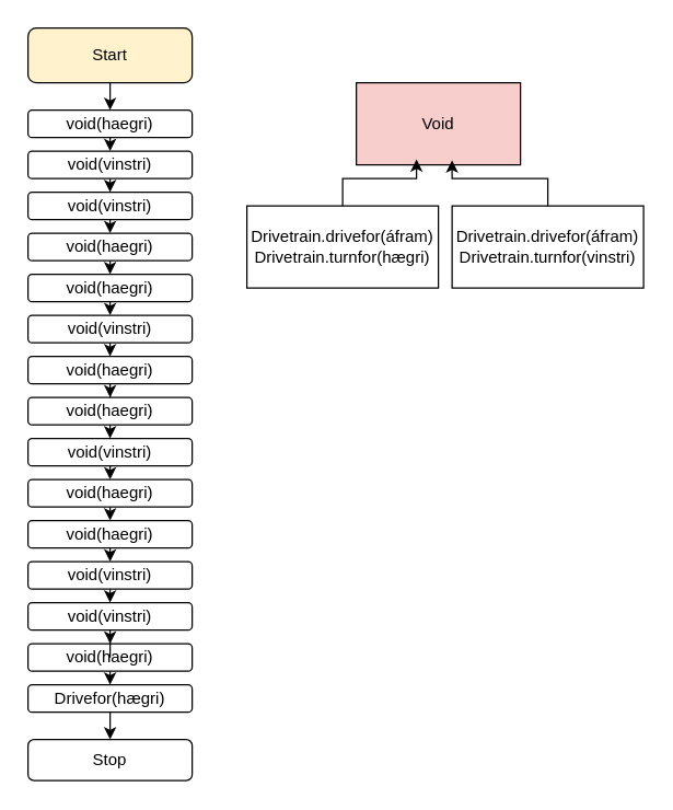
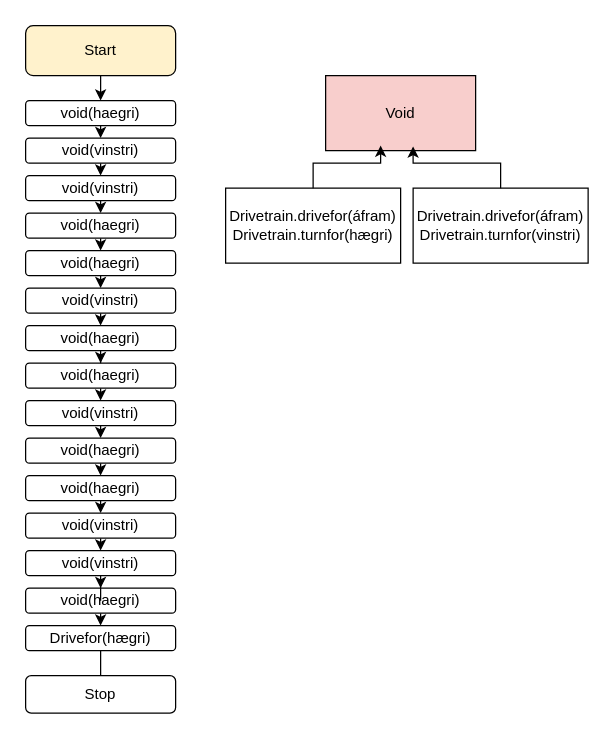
  <mxCell id="0" />
  <mxCell id="1" parent="0" />
  <mxCell id="2" style="edgeStyle=orthogonalEdgeStyle;rounded=0;orthogonalLoop=1;jettySize=auto;html=1;exitX=0.5;exitY=1;exitDx=0;exitDy=0;entryX=0.5;entryY=0;entryDx=0;entryDy=0;" edge="1" parent="1" source="3" target="11"><mxGeometry relative="1" as="geometry" /></mxCell>
  <mxCell id="3" value="Start" style="rounded=1;whiteSpace=wrap;html=1;fontSize=12;glass=0;strokeWidth=1;shadow=0;fillColor=#fff2cc;" parent="1" vertex="1"><mxGeometry x="20" y="20" width="120" height="40" as="geometry" /></mxCell>
  <mxCell id="4" value="Stop" style="rounded=1;whiteSpace=wrap;html=1;" vertex="1" parent="1"><mxGeometry x="20" y="540" width="120" height="30" as="geometry" /></mxCell>
  <mxCell id="5" value="Void" style="rounded=0;whiteSpace=wrap;html=1;fillColor=#f8cecc;" vertex="1" parent="1"><mxGeometry x="260" y="60" width="120" height="60" as="geometry" /></mxCell>
  <mxCell id="6" value="Drivetrain.drivefor(áfram)&lt;div&gt;Drivetrain.turnfor(hægri)&lt;/div&gt;" style="rounded=0;whiteSpace=wrap;html=1;" vertex="1" parent="1"><mxGeometry x="180" y="150" width="140" height="60" as="geometry" /></mxCell>
  <mxCell id="7" value="Drivetrain.drivefor(áfram)&lt;div&gt;Drivetrain.turnfor(vinstri)&lt;/div&gt;" style="rounded=0;whiteSpace=wrap;html=1;" vertex="1" parent="1"><mxGeometry x="330" y="150" width="140" height="60" as="geometry" /></mxCell>
  <mxCell id="8" style="edgeStyle=orthogonalEdgeStyle;rounded=0;orthogonalLoop=1;jettySize=auto;html=1;exitX=0.5;exitY=0;exitDx=0;exitDy=0;entryX=0.367;entryY=0.933;entryDx=0;entryDy=0;entryPerimeter=0;" edge="1" parent="1" source="6" target="5"><mxGeometry relative="1" as="geometry" /></mxCell>
  <mxCell id="9" style="edgeStyle=orthogonalEdgeStyle;rounded=0;orthogonalLoop=1;jettySize=auto;html=1;exitX=0.5;exitY=0;exitDx=0;exitDy=0;entryX=0.583;entryY=0.944;entryDx=0;entryDy=0;entryPerimeter=0;" edge="1" parent="1" source="7" target="5"><mxGeometry relative="1" as="geometry" /></mxCell>
  <mxCell id="10" style="edgeStyle=orthogonalEdgeStyle;rounded=0;orthogonalLoop=1;jettySize=auto;html=1;exitX=0.5;exitY=1;exitDx=0;exitDy=0;entryX=0.5;entryY=0;entryDx=0;entryDy=0;" edge="1" parent="1" source="11" target="13"><mxGeometry relative="1" as="geometry" /></mxCell>
  <mxCell id="11" value="void(haegri)" style="rounded=1;whiteSpace=wrap;html=1;" vertex="1" parent="1"><mxGeometry x="20" y="80" width="120" height="20" as="geometry" /></mxCell>
  <mxCell id="12" style="edgeStyle=orthogonalEdgeStyle;rounded=0;orthogonalLoop=1;jettySize=auto;html=1;exitX=0.5;exitY=1;exitDx=0;exitDy=0;entryX=0.5;entryY=0;entryDx=0;entryDy=0;" edge="1" parent="1" source="13" target="15"><mxGeometry relative="1" as="geometry" /></mxCell>
  <mxCell id="13" value="void(vinstri)" style="rounded=1;whiteSpace=wrap;html=1;" vertex="1" parent="1"><mxGeometry x="20" y="110" width="120" height="20" as="geometry" /></mxCell>
  <mxCell id="14" style="edgeStyle=orthogonalEdgeStyle;rounded=0;orthogonalLoop=1;jettySize=auto;html=1;exitX=0.5;exitY=1;exitDx=0;exitDy=0;entryX=0.5;entryY=0;entryDx=0;entryDy=0;" edge="1" parent="1" source="15" target="17"><mxGeometry relative="1" as="geometry" /></mxCell>
  <mxCell id="15" value="void(vinstri)" style="rounded=1;whiteSpace=wrap;html=1;" vertex="1" parent="1"><mxGeometry x="20" y="140" width="120" height="20" as="geometry" /></mxCell>
  <mxCell id="16" style="edgeStyle=orthogonalEdgeStyle;rounded=0;orthogonalLoop=1;jettySize=auto;html=1;exitX=0.5;exitY=1;exitDx=0;exitDy=0;entryX=0.5;entryY=0;entryDx=0;entryDy=0;" edge="1" parent="1" source="17" target="19"><mxGeometry relative="1" as="geometry" /></mxCell>
  <mxCell id="17" value="void(haegri)" style="rounded=1;whiteSpace=wrap;html=1;" vertex="1" parent="1"><mxGeometry x="20" y="170" width="120" height="20" as="geometry" /></mxCell>
  <mxCell id="18" style="edgeStyle=orthogonalEdgeStyle;rounded=0;orthogonalLoop=1;jettySize=auto;html=1;exitX=0.5;exitY=1;exitDx=0;exitDy=0;entryX=0.5;entryY=0;entryDx=0;entryDy=0;" edge="1" parent="1" source="19" target="21"><mxGeometry relative="1" as="geometry" /></mxCell>
  <mxCell id="19" value="void(haegri)" style="rounded=1;whiteSpace=wrap;html=1;" vertex="1" parent="1"><mxGeometry x="20" y="200" width="120" height="20" as="geometry" /></mxCell>
  <mxCell id="20" style="edgeStyle=orthogonalEdgeStyle;rounded=0;orthogonalLoop=1;jettySize=auto;html=1;exitX=0.5;exitY=1;exitDx=0;exitDy=0;entryX=0.5;entryY=0;entryDx=0;entryDy=0;" edge="1" parent="1" source="21" target="23"><mxGeometry relative="1" as="geometry" /></mxCell>
  <mxCell id="21" value="void(vinstri)" style="rounded=1;whiteSpace=wrap;html=1;" vertex="1" parent="1"><mxGeometry x="20" y="230" width="120" height="20" as="geometry" /></mxCell>
  <mxCell id="22" style="edgeStyle=orthogonalEdgeStyle;rounded=0;orthogonalLoop=1;jettySize=auto;html=1;exitX=0.5;exitY=1;exitDx=0;exitDy=0;" edge="1" parent="1" source="23" target="25"><mxGeometry relative="1" as="geometry" /></mxCell>
  <mxCell id="23" value="void(haegri)" style="rounded=1;whiteSpace=wrap;html=1;" vertex="1" parent="1"><mxGeometry x="20" y="260" width="120" height="20" as="geometry" /></mxCell>
  <mxCell id="24" style="edgeStyle=orthogonalEdgeStyle;rounded=0;orthogonalLoop=1;jettySize=auto;html=1;exitX=0.5;exitY=1;exitDx=0;exitDy=0;entryX=0.5;entryY=0;entryDx=0;entryDy=0;" edge="1" parent="1" source="25" target="27"><mxGeometry relative="1" as="geometry" /></mxCell>
  <mxCell id="25" value="void(haegri)" style="rounded=1;whiteSpace=wrap;html=1;" vertex="1" parent="1"><mxGeometry x="20" y="290" width="120" height="20" as="geometry" /></mxCell>
  <mxCell id="26" style="edgeStyle=orthogonalEdgeStyle;rounded=0;orthogonalLoop=1;jettySize=auto;html=1;exitX=0.5;exitY=1;exitDx=0;exitDy=0;entryX=0.5;entryY=0;entryDx=0;entryDy=0;" edge="1" parent="1" source="27" target="29"><mxGeometry relative="1" as="geometry" /></mxCell>
  <mxCell id="27" value="void(vinstri)" style="rounded=1;whiteSpace=wrap;html=1;" vertex="1" parent="1"><mxGeometry x="20" y="320" width="120" height="20" as="geometry" /></mxCell>
  <mxCell id="28" style="edgeStyle=orthogonalEdgeStyle;rounded=0;orthogonalLoop=1;jettySize=auto;html=1;exitX=0.5;exitY=1;exitDx=0;exitDy=0;entryX=0.5;entryY=0;entryDx=0;entryDy=0;" edge="1" parent="1" source="29" target="37"><mxGeometry relative="1" as="geometry" /></mxCell>
  <mxCell id="29" value="void(haegri)" style="rounded=1;whiteSpace=wrap;html=1;" vertex="1" parent="1"><mxGeometry x="20" y="350" width="120" height="20" as="geometry" /></mxCell>
  <mxCell id="30" style="edgeStyle=orthogonalEdgeStyle;rounded=0;orthogonalLoop=1;jettySize=auto;html=1;exitX=0.5;exitY=1;exitDx=0;exitDy=0;entryX=0.5;entryY=0;entryDx=0;entryDy=0;" edge="1" parent="1" source="31" target="39"><mxGeometry relative="1" as="geometry" /></mxCell>
  <mxCell id="31" value="void(haegri)" style="rounded=1;whiteSpace=wrap;html=1;" vertex="1" parent="1"><mxGeometry x="20" y="470" width="120" height="20" as="geometry" /></mxCell>
  <mxCell id="32" style="edgeStyle=orthogonalEdgeStyle;rounded=0;orthogonalLoop=1;jettySize=auto;html=1;exitX=0.5;exitY=1;exitDx=0;exitDy=0;" edge="1" parent="1" source="33" target="31"><mxGeometry relative="1" as="geometry" /></mxCell>
  <mxCell id="33" value="void(vinstri)" style="rounded=1;whiteSpace=wrap;html=1;" vertex="1" parent="1"><mxGeometry x="20" y="440" width="120" height="20" as="geometry" /></mxCell>
  <mxCell id="34" style="edgeStyle=orthogonalEdgeStyle;rounded=0;orthogonalLoop=1;jettySize=auto;html=1;exitX=0.5;exitY=1;exitDx=0;exitDy=0;entryX=0.5;entryY=0;entryDx=0;entryDy=0;" edge="1" parent="1" source="35" target="33"><mxGeometry relative="1" as="geometry" /></mxCell>
  <mxCell id="35" value="void(vinstri)" style="rounded=1;whiteSpace=wrap;html=1;" vertex="1" parent="1"><mxGeometry x="20" y="410" width="120" height="20" as="geometry" /></mxCell>
  <mxCell id="36" style="edgeStyle=orthogonalEdgeStyle;rounded=0;orthogonalLoop=1;jettySize=auto;html=1;exitX=0.5;exitY=1;exitDx=0;exitDy=0;entryX=0.5;entryY=0;entryDx=0;entryDy=0;" edge="1" parent="1" source="37" target="35"><mxGeometry relative="1" as="geometry" /></mxCell>
  <mxCell id="37" value="void(haegri)" style="rounded=1;whiteSpace=wrap;html=1;" vertex="1" parent="1"><mxGeometry x="20" y="380" width="120" height="20" as="geometry" /></mxCell>
- <mxCell id="38" style="edgeStyle=orthogonalEdgeStyle;rounded=0;orthogonalLoop=1;jettySize=auto;html=1;exitX=0.5;exitY=1;exitDx=0;exitDy=0;entryX=0.5;entryY=0;entryDx=0;entryDy=0;" edge="1" parent="1" source="39" target="4"><mxGeometry relative="1" as="geometry" /></mxCell>
+ <mxCell id="38" style="edgeStyle=orthogonalEdgeStyle;rounded=0;orthogonalLoop=1;jettySize=auto;html=1;exitX=0.5;exitY=1;exitDx=0;exitDy=0;entryX=0.5;entryY=0;entryDx=0;entryDy=0;endArrow=none;" edge="1" parent="1" source="39" target="4"><mxGeometry relative="1" as="geometry" /></mxCell>
  <mxCell id="39" value="Drivefor(hægri)" style="rounded=1;whiteSpace=wrap;html=1;" vertex="1" parent="1"><mxGeometry x="20" y="500" width="120" height="20" as="geometry" /></mxCell>
